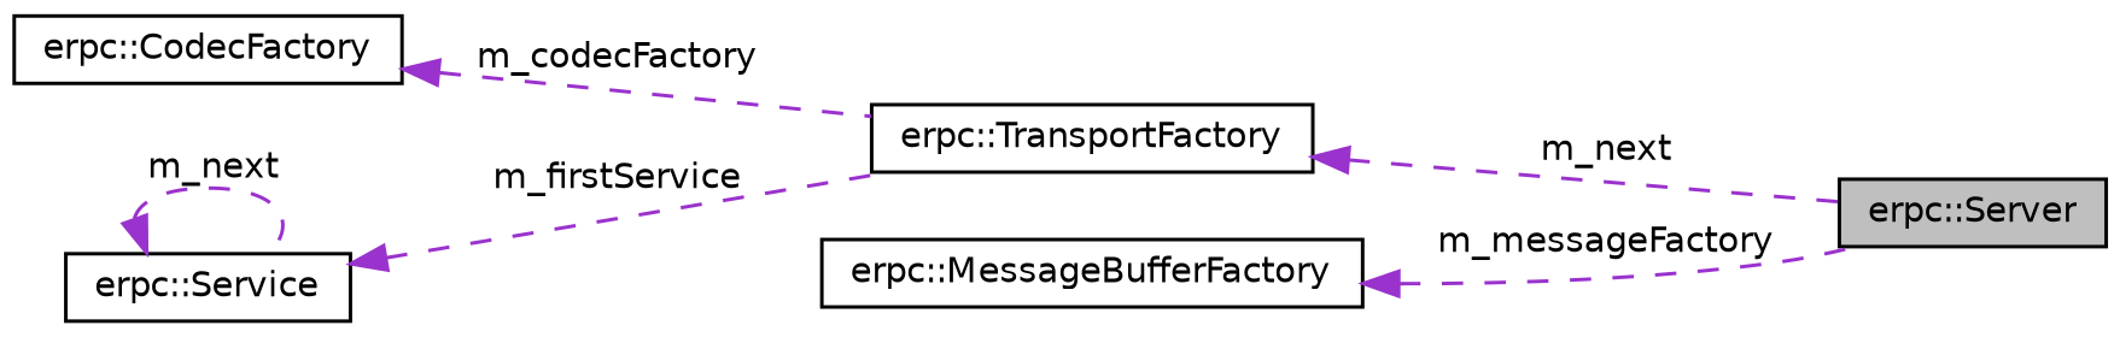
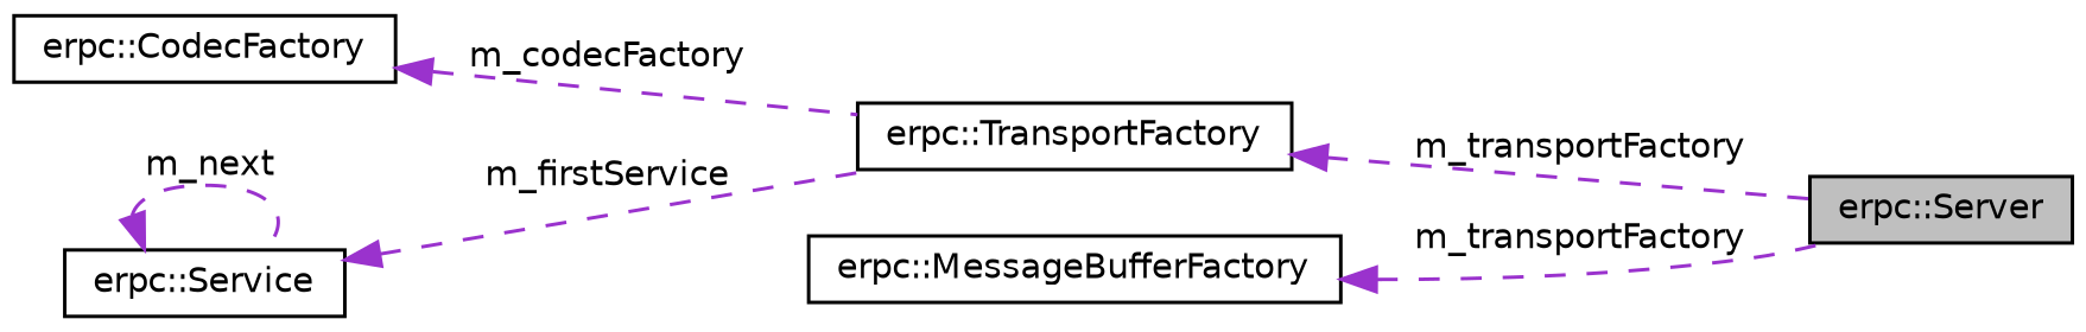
  digraph {
    rankdir=LR
    node [color=black fillcolor=white fontname=Helvetica fontsize=10 shape=record style=filled]
    edge [color=darkorchid3 dir=back fontname=Helvetica fontsize=10 labelfontname=Helvetica labelfontsize=10 style=dashed]
    n1 [fillcolor=grey75 fontcolor=black height=0.2 label="erpc::Server" width=0.4]
    n2 [height=0.2 label="erpc::TransportFactory" width=0.4]
    n3 [height=0.2 label="erpc::CodecFactory" width=0.4]
    n4 [height=0.2 label="erpc::MessageBufferFactory" width=0.4]
    n5 [height=0.2 label="erpc::Service" width=0.4]
-   n2 -> n1 [label=" m_next"]
+   n2 -> n1 [label=" m_transportFactory"]
    n3 -> n2 [label=" m_codecFactory"]
-   n4 -> n1 [label=" m_messageFactory"]
+   n4 -> n1 [label=" m_transportFactory"]
    n5 -> n2 [label=" m_firstService"]
    n5 -> n5 [label=" m_next"]
  }
